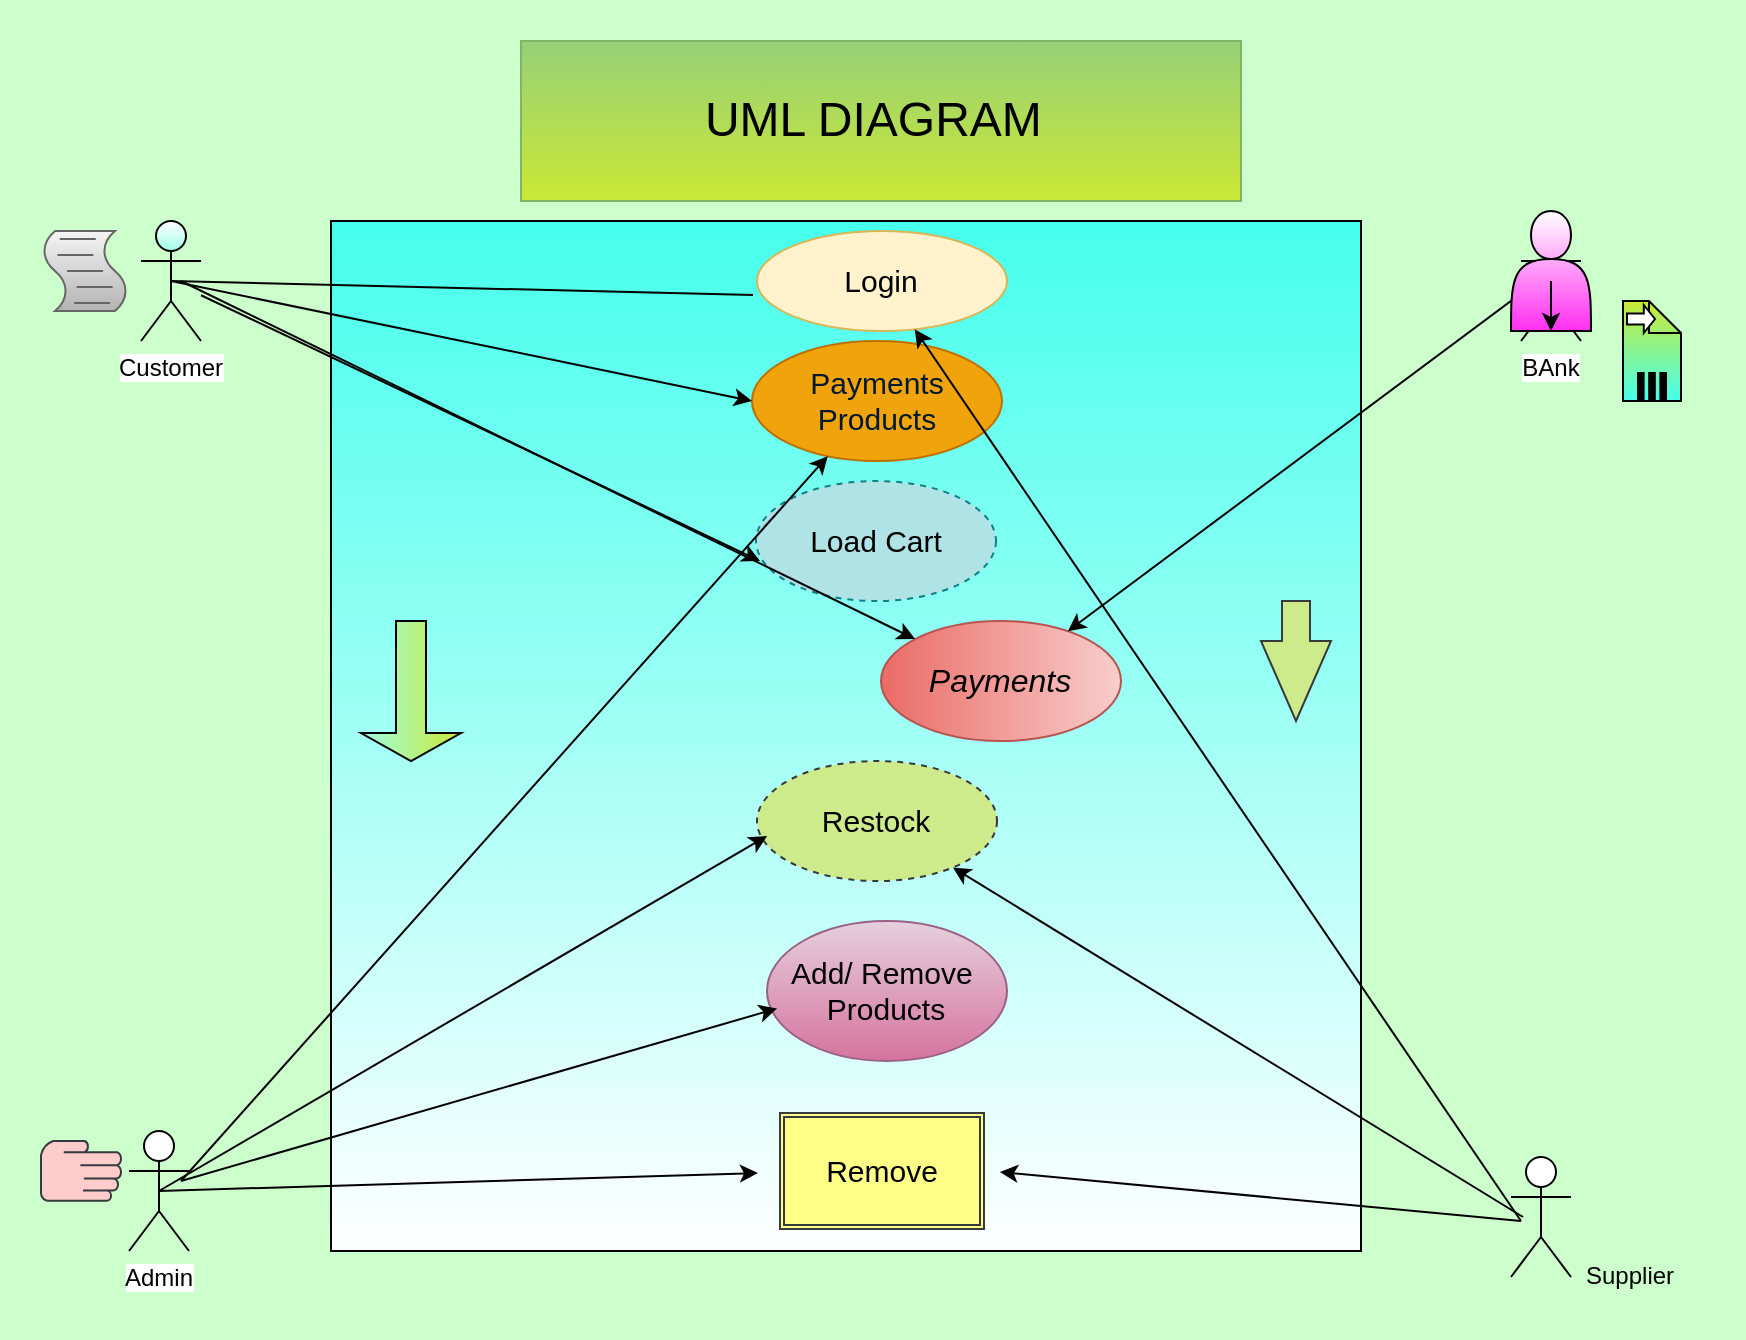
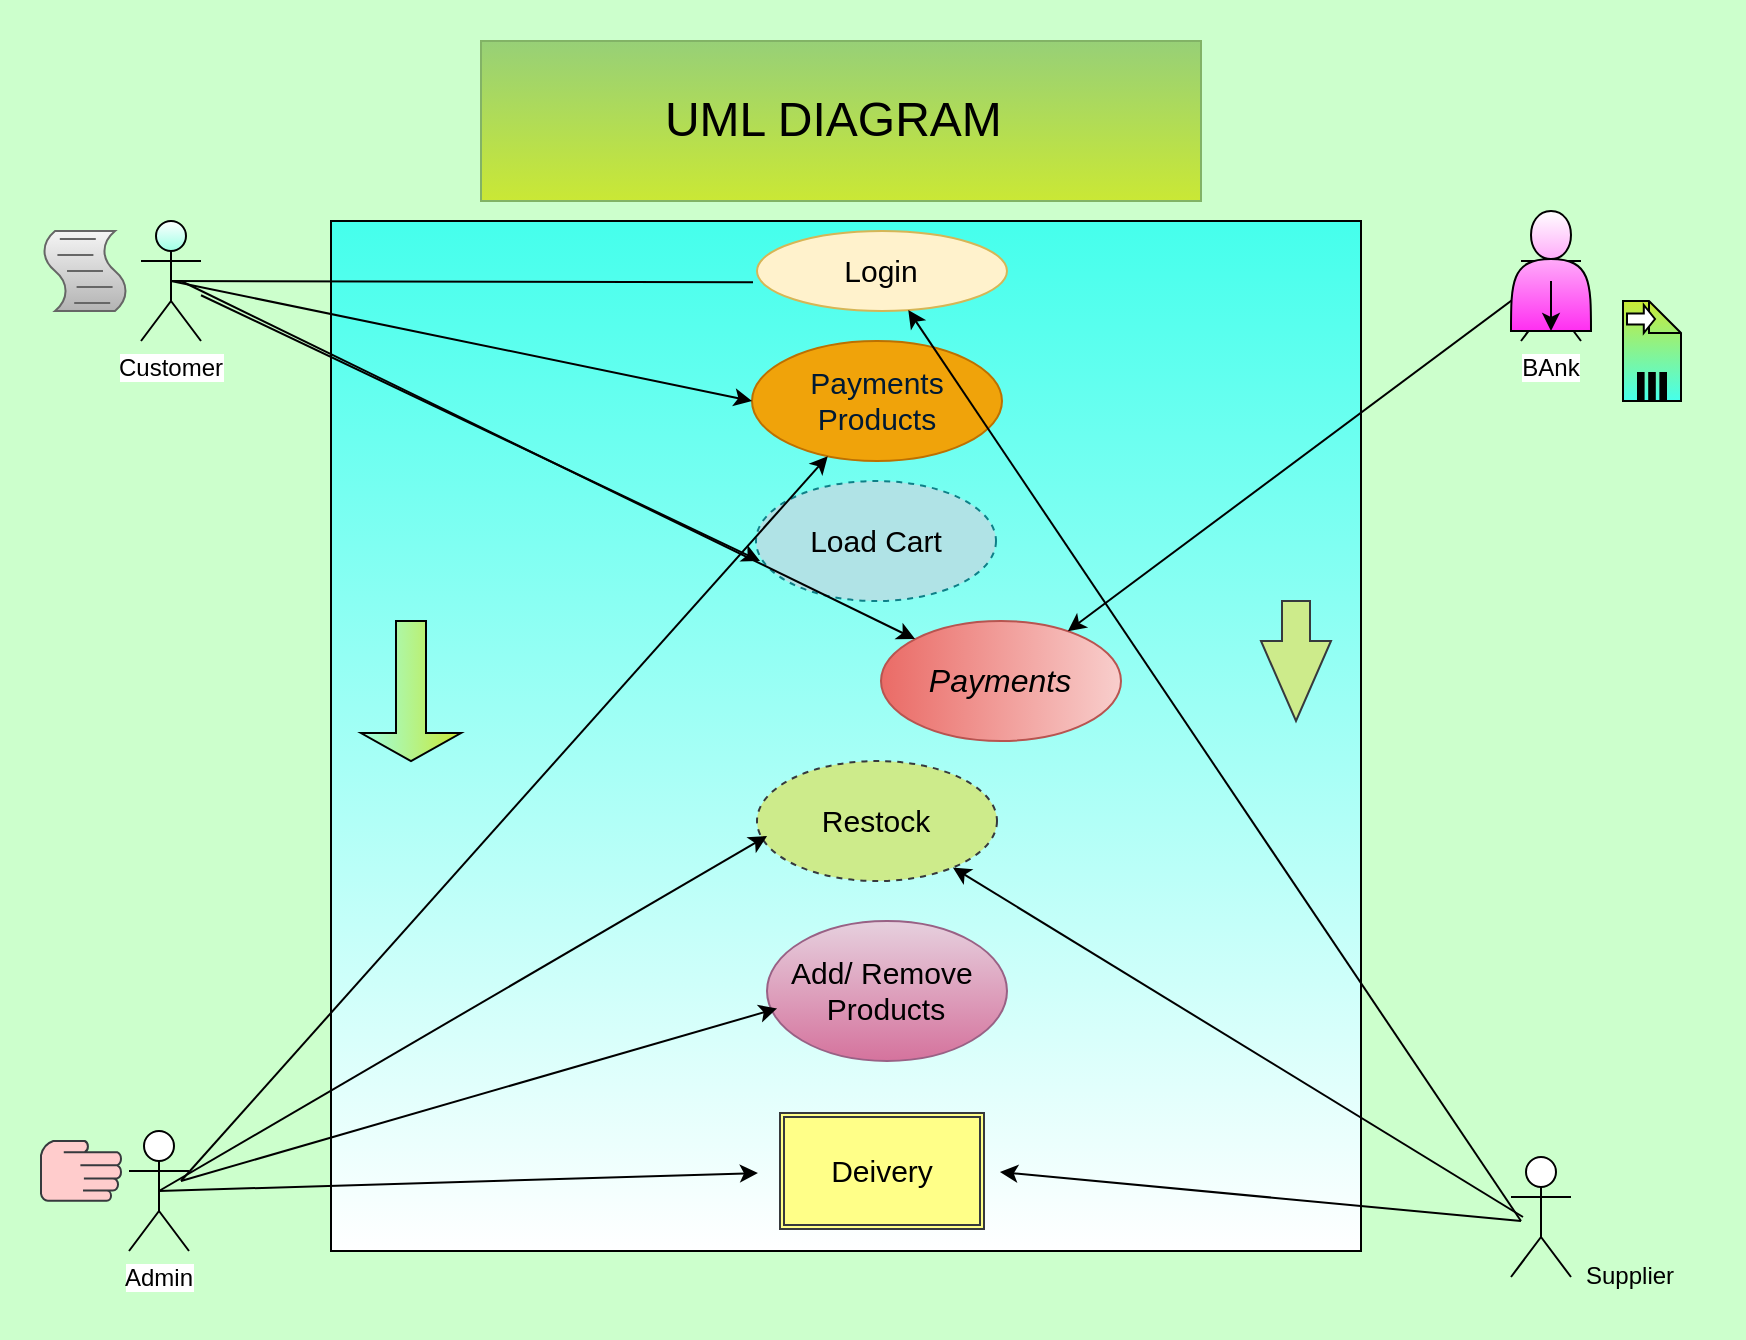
  <mxCell id="0" />
  <mxCell id="1" parent="0" />
  <mxCell id="2" value="Customer" style="shape=umlActor;verticalLabelPosition=bottom;labelBackgroundColor=#ffffff;verticalAlign=top;html=1;outlineConnect=0;gradientColor=#9EFFE5;" parent="1" vertex="1"><mxGeometry x="70" y="110" width="30" height="60" as="geometry" /></mxCell>
  <mxCell id="3" value="Admin" style="shape=umlActor;verticalLabelPosition=bottom;labelBackgroundColor=#ffffff;verticalAlign=top;html=1;outlineConnect=0;" parent="1" vertex="1"><mxGeometry x="64" y="565" width="30" height="60" as="geometry" /></mxCell>
  <mxCell id="4" value="BAnk" style="shape=umlActor;verticalLabelPosition=bottom;labelBackgroundColor=#ffffff;verticalAlign=top;html=1;outlineConnect=0;" parent="1" vertex="1"><mxGeometry x="760" y="110" width="30" height="60" as="geometry" /></mxCell>
  <mxCell id="5" value="" style="shape=umlActor;verticalLabelPosition=bottom;labelBackgroundColor=#ffffff;verticalAlign=top;html=1;outlineConnect=0;" parent="1" vertex="1"><mxGeometry x="755" y="578" width="30" height="60" as="geometry" /></mxCell>
  <mxCell id="6" value="" style="whiteSpace=wrap;html=1;aspect=fixed;fillColor=#ffffff;gradientColor=#45FFEC;gradientDirection=north;" parent="1" vertex="1"><mxGeometry x="165" y="110" width="515" height="515" as="geometry" /></mxCell>
- <mxCell id="7" value="&lt;font style=&quot;font-size: 15px&quot;&gt;Login&lt;/font&gt;" style="ellipse;whiteSpace=wrap;html=1;fillColor=#fff2cc;strokeColor=#d6b656;" parent="1" vertex="1"><mxGeometry x="378" y="115" width="125" height="50" as="geometry" /></mxCell>
+ <mxCell id="7" value="&lt;font style=&quot;font-size: 15px&quot;&gt;Login&lt;/font&gt;" style="ellipse;whiteSpace=wrap;html=1;fillColor=#fff2cc;strokeColor=#d6b656;" parent="1" vertex="1"><mxGeometry x="378" y="115" width="125" height="40" as="geometry" /></mxCell>
  <mxCell id="8" value="&lt;font style=&quot;font-size: 15px&quot;&gt;Payments Products&lt;/font&gt;" style="ellipse;whiteSpace=wrap;html=1;fillColor=#f0a30a;strokeColor=#BD7000;fontColor=#001933;fontStyle=0" parent="1" vertex="1"><mxGeometry x="375.5" y="170" width="125" height="60" as="geometry" /></mxCell>
  <mxCell id="9" value="Load Cart" style="ellipse;whiteSpace=wrap;html=1;fillColor=#b0e3e6;strokeColor=#0e8088;fontSize=15;dashed=1;" parent="1" vertex="1"><mxGeometry x="377.5" y="240" width="120" height="60" as="geometry" /></mxCell>
  <mxCell id="10" value="&lt;font style=&quot;font-size: 15px&quot;&gt;Restock&lt;/font&gt;" style="ellipse;whiteSpace=wrap;html=1;fillColor=#cdeb8b;strokeColor=#36393d;dashed=1;" parent="1" vertex="1"><mxGeometry x="378" y="380" width="120" height="60" as="geometry" /></mxCell>
  <mxCell id="11" value="Payments" style="ellipse;whiteSpace=wrap;html=1;gradientColor=#ea6b66;fillColor=#f8cecc;strokeColor=#b85450;fontStyle=2;fontSize=16;direction=south;" parent="1" vertex="1"><mxGeometry x="440" y="310" width="120" height="60" as="geometry" /></mxCell>
  <mxCell id="12" value="&lt;font style=&quot;font-size: 15px&quot;&gt;Add/ Remove&amp;nbsp;&lt;br&gt;Products&lt;/font&gt;" style="ellipse;whiteSpace=wrap;html=1;gradientColor=#d5739d;fillColor=#e6d0de;strokeColor=#996185;" parent="1" vertex="1"><mxGeometry x="383" y="460" width="120" height="70" as="geometry" /></mxCell>
  <mxCell id="13" value="" style="endArrow=none;html=1;entryX=-0.016;entryY=0.64;entryDx=0;entryDy=0;entryPerimeter=0;exitX=0.5;exitY=0.5;exitDx=0;exitDy=0;exitPerimeter=0;" parent="1" source="2" target="7" edge="1"><mxGeometry width="50" height="50" relative="1" as="geometry"><mxPoint x="60" y="810" as="sourcePoint" /><mxPoint x="110" y="760" as="targetPoint" /></mxGeometry></mxCell>
  <mxCell id="14" value="" style="endArrow=classic;html=1;entryX=0;entryY=0.5;entryDx=0;entryDy=0;exitX=0.5;exitY=0.5;exitDx=0;exitDy=0;exitPerimeter=0;" parent="1" source="2" target="8" edge="1"><mxGeometry width="50" height="50" relative="1" as="geometry"><mxPoint x="60" y="810" as="sourcePoint" /><mxPoint x="110" y="760" as="targetPoint" /></mxGeometry></mxCell>
  <mxCell id="15" value="" style="endArrow=classic;html=1;entryX=0.017;entryY=0.667;entryDx=0;entryDy=0;entryPerimeter=0;" parent="1" source="2" target="9" edge="1"><mxGeometry width="50" height="50" relative="1" as="geometry"><mxPoint x="90" y="170" as="sourcePoint" /><mxPoint x="110" y="760" as="targetPoint" /></mxGeometry></mxCell>
  <mxCell id="16" value="" style="endArrow=classic;html=1;entryX=0.042;entryY=0.625;entryDx=0;entryDy=0;entryPerimeter=0;exitX=0.5;exitY=0.5;exitDx=0;exitDy=0;exitPerimeter=0;" parent="1" source="3" target="10" edge="1"><mxGeometry width="50" height="50" relative="1" as="geometry"><mxPoint x="60" y="810" as="sourcePoint" /><mxPoint x="110" y="760" as="targetPoint" /></mxGeometry></mxCell>
  <mxCell id="17" value="Supplier" style="text;html=1;resizable=0;points=[];autosize=1;align=left;verticalAlign=top;spacingTop=-4;" parent="1" vertex="1"><mxGeometry x="791" y="628" width="60" height="20" as="geometry" /></mxCell>
  <mxCell id="18" value="" style="endArrow=classic;html=1;entryX=-0.017;entryY=0.6;entryDx=0;entryDy=0;entryPerimeter=0;exitX=0.5;exitY=0.5;exitDx=0;exitDy=0;exitPerimeter=0;" parent="1" source="3" edge="1"><mxGeometry width="50" height="50" relative="1" as="geometry"><mxPoint x="80" y="620" as="sourcePoint" /><mxPoint x="378.46" y="586" as="targetPoint" /></mxGeometry></mxCell>
  <mxCell id="19" value="" style="endArrow=classic;html=1;" parent="1" target="11" edge="1"><mxGeometry width="50" height="50" relative="1" as="geometry"><mxPoint x="90" y="140" as="sourcePoint" /><mxPoint x="110" y="760" as="targetPoint" /></mxGeometry></mxCell>
  <mxCell id="20" value="" style="endArrow=classic;html=1;entryX=0.042;entryY=0.625;entryDx=0;entryDy=0;entryPerimeter=0;" parent="1" target="12" edge="1"><mxGeometry width="50" height="50" relative="1" as="geometry"><mxPoint x="90" y="590" as="sourcePoint" /><mxPoint x="110" y="760" as="targetPoint" /></mxGeometry></mxCell>
  <mxCell id="21" value="" style="endArrow=classic;html=1;" parent="1" target="7" edge="1"><mxGeometry width="50" height="50" relative="1" as="geometry"><mxPoint x="760" y="610" as="sourcePoint" /><mxPoint x="110" y="760" as="targetPoint" /></mxGeometry></mxCell>
  <mxCell id="22" value="" style="endArrow=classic;html=1;exitX=0.5;exitY=0.5;exitDx=0;exitDy=0;exitPerimeter=0;" parent="1" source="27" target="11" edge="1"><mxGeometry width="50" height="50" relative="1" as="geometry"><mxPoint x="60" y="810" as="sourcePoint" /><mxPoint x="110" y="760" as="targetPoint" /></mxGeometry></mxCell>
  <mxCell id="23" value="" style="endArrow=classic;html=1;" parent="1" target="10" edge="1"><mxGeometry width="50" height="50" relative="1" as="geometry"><mxPoint x="761" y="608" as="sourcePoint" /><mxPoint x="110" y="760" as="targetPoint" /></mxGeometry></mxCell>
  <mxCell id="24" value="" style="endArrow=classic;html=1;" parent="1" target="8" edge="1"><mxGeometry width="50" height="50" relative="1" as="geometry"><mxPoint x="90" y="590" as="sourcePoint" /><mxPoint x="110" y="760" as="targetPoint" /></mxGeometry></mxCell>
  <mxCell id="25" value="" style="endArrow=classic;html=1;" parent="1" edge="1"><mxGeometry width="50" height="50" relative="1" as="geometry"><mxPoint x="760" y="610" as="sourcePoint" /><mxPoint x="499.466" y="585.545" as="targetPoint" /></mxGeometry></mxCell>
- <mxCell id="26" value="&lt;font style=&quot;font-size: 24px&quot;&gt;UML DIAGRAM&amp;nbsp;&lt;/font&gt;" style="text;html=1;strokeColor=#82b366;fillColor=#CAE835;align=center;verticalAlign=middle;whiteSpace=wrap;rounded=0;gradientColor=#97d077;gradientDirection=north;" parent="1" vertex="1"><mxGeometry x="260" y="20" width="360" height="80" as="geometry" /></mxCell>
+ <mxCell id="26" value="&lt;font style=&quot;font-size: 24px&quot;&gt;UML DIAGRAM&amp;nbsp;&lt;/font&gt;" style="text;html=1;strokeColor=#82b366;fillColor=#CAE835;align=center;verticalAlign=middle;whiteSpace=wrap;rounded=0;gradientColor=#97d077;gradientDirection=north;" parent="1" vertex="1"><mxGeometry x="240" y="20" width="360" height="80" as="geometry" /></mxCell>
  <mxCell id="27" value="" style="shape=actor;whiteSpace=wrap;html=1;gradientColor=#FF2EF1;" parent="1" vertex="1"><mxGeometry x="755" y="105" width="40" height="60" as="geometry" /></mxCell>
  <mxCell id="28" value="" style="endArrow=classic;html=1;exitX=0.5;exitY=0.5;exitDx=0;exitDy=0;exitPerimeter=0;" parent="1" source="4" target="27" edge="1"><mxGeometry width="50" height="50" relative="1" as="geometry"><mxPoint x="775" y="140" as="sourcePoint" /><mxPoint x="476.377" y="379.252" as="targetPoint" /></mxGeometry></mxCell>
  <mxCell id="29" value="" style="shape=mxgraph.bpmn.script_task;html=1;outlineConnect=0;gradientColor=#b3b3b3;fillColor=#f5f5f5;strokeColor=#666666;" parent="1" vertex="1"><mxGeometry x="20" y="115" width="44" height="40" as="geometry" /></mxCell>
  <mxCell id="30" value="" style="shape=mxgraph.bpmn.manual_task;html=1;outlineConnect=0;fillColor=#ffcccc;strokeColor=#36393d;" parent="1" vertex="1"><mxGeometry x="20" y="570" width="40" height="30" as="geometry" /></mxCell>
  <mxCell id="31" value="" style="html=1;shadow=0;dashed=0;align=center;verticalAlign=middle;shape=mxgraph.arrows2.arrow;dy=0.6;dx=40;direction=south;notch=0;fillColor=#cdeb8b;strokeColor=#36393d;" parent="1" vertex="1"><mxGeometry x="630" y="300" width="35" height="60" as="geometry" /></mxCell>
- <mxCell id="32" value="Remove" style="shape=ext;double=1;rounded=0;whiteSpace=wrap;html=1;fillColor=#ffff88;strokeColor=#36393d;fontSize=15;" parent="1" vertex="1"><mxGeometry x="389.5" y="556" width="102" height="58" as="geometry" /></mxCell>
+ <mxCell id="32" value="Deivery" style="shape=ext;double=1;rounded=0;whiteSpace=wrap;html=1;fillColor=#ffff88;strokeColor=#36393d;fontSize=15;" parent="1" vertex="1"><mxGeometry x="389.5" y="556" width="102" height="58" as="geometry" /></mxCell>
  <mxCell id="33" value="" style="shape=note;whiteSpace=wrap;size=16;html=1;fillColor=#CAE835;gradientColor=#45FFEC;" parent="1" vertex="1"><mxGeometry x="811" y="150" width="29" height="50" as="geometry" /></mxCell>
  <mxCell id="34" value="" style="html=1;shape=singleArrow;arrowWidth=0.4;arrowSize=0.4;outlineConnect=0;" parent="33" vertex="1"><mxGeometry width="14" height="14" relative="1" as="geometry"><mxPoint x="2" y="2" as="offset" /></mxGeometry></mxCell>
  <mxCell id="35" value="" style="html=1;whiteSpace=wrap;shape=parallelMarker;outlineConnect=0;" parent="33" vertex="1"><mxGeometry x="0.5" y="1" width="14" height="14" relative="1" as="geometry"><mxPoint x="-7" y="-14" as="offset" /></mxGeometry></mxCell>
  <mxCell id="36" value="" style="shape=singleArrow;direction=south;whiteSpace=wrap;html=1;fillColor=#CAE835;gradientColor=#9EFFE5;" parent="1" vertex="1"><mxGeometry x="180" y="310" width="50" height="70" as="geometry" /></mxCell>
